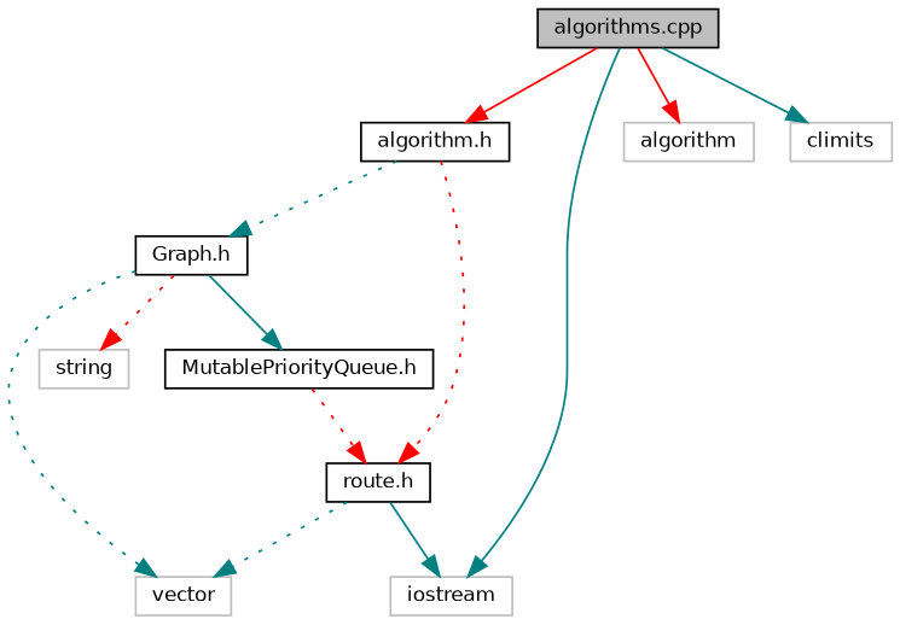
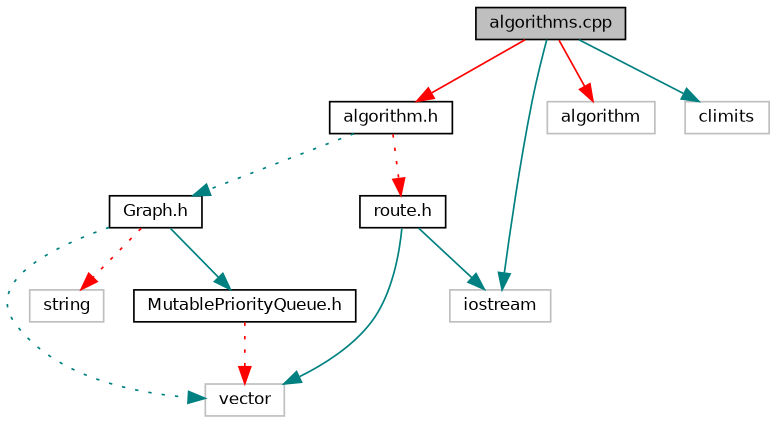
  digraph {
    node [color=black fillcolor=white fontname=Helvetica fontsize=10 shape=record style=filled]
    edge [color=teal fontname=Helvetica fontsize=10 labelfontname=Helvetica labelfontsize=10 style=solid]
    n1 [fillcolor=grey75 fontcolor=black height=0.2 label="algorithms.cpp" width=0.4]
    n2 [height=0.2 label="algorithm.h" width=0.4]
    n3 [color=grey75 height=0.2 label=iostream width=0.4]
    n4 [color=grey75 height=0.2 label=algorithm width=0.4]
    n5 [color=grey75 height=0.2 label=climits width=0.4]
    n6 [height=0.2 label="Graph.h" width=0.4]
    n7 [height=0.2 label="route.h" width=0.4]
    n8 [color=grey75 height=0.2 label=vector width=0.4]
    n9 [color=grey75 height=0.2 label=string width=0.4]
    n10 [height=0.2 label="MutablePriorityQueue.h" width=0.4]
    n1 -> n2 [color=red]
    n1 -> n3
    n1 -> n4 [color=red]
    n1 -> n5
    n2 -> n6 [style=dotted]
    n2 -> n7 [color=red style=dotted]
    n6 -> n8 [style=dotted]
    n6 -> n9 [color=red style=dotted]
    n6 -> n10
    n7 -> n3
-   n7 -> n8 [style=dotted]
-   n10 -> n7 [color=red style=dotted]
+   n7 -> n8
+   n10 -> n8 [color=red style=dotted]
  }
